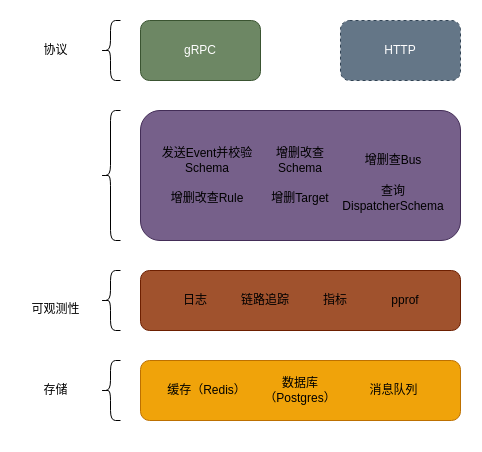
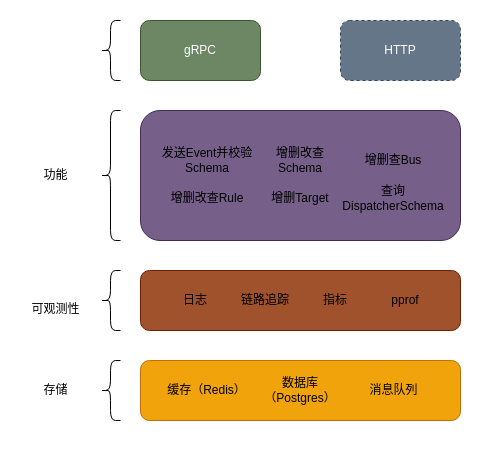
  <mxCell id="0" />
  <mxCell id="1" parent="0" />
  <mxCell id="2" value="" style="shape=table;startSize=0;container=1;collapsible=0;childLayout=tableLayout;fontSize=11;fillColor=none;strokeColor=none;" parent="1" vertex="1"><mxGeometry x="360" y="370" width="60" height="60" as="geometry" /></mxCell>
  <mxCell id="3" value="gRPC" style="rounded=1;whiteSpace=wrap;html=1;fillColor=#6d8764;fontColor=#ffffff;strokeColor=#3A5431;" parent="1" vertex="1"><mxGeometry x="140" y="20" width="120" height="60" as="geometry" /></mxCell>
  <mxCell id="4" value="HTTP" style="rounded=1;whiteSpace=wrap;html=1;fillColor=#647687;fontColor=#ffffff;strokeColor=#314354;dashed=1;" parent="1" vertex="1"><mxGeometry x="340" y="20" width="120" height="60" as="geometry" /></mxCell>
  <mxCell id="5" value="" style="rounded=1;whiteSpace=wrap;html=1;fillColor=#76608a;fontColor=#ffffff;strokeColor=#432D57;" parent="1" vertex="1"><mxGeometry x="140" y="110" width="320" height="130" as="geometry" /></mxCell>
  <mxCell id="6" value="" style="childLayout=tableLayout;recursiveResize=0;shadow=0;fillColor=none;strokeColor=none;" parent="1" vertex="1"><mxGeometry x="160" y="140" width="280" height="76" as="geometry" /></mxCell>
  <mxCell id="7" value="" style="shape=tableRow;horizontal=0;startSize=0;swimlaneHead=0;swimlaneBody=0;top=0;left=0;bottom=0;right=0;dropTarget=0;collapsible=0;recursiveResize=0;expand=0;fontStyle=0;fillColor=none;" parent="6" vertex="1"><mxGeometry width="280" height="40" as="geometry" /></mxCell>
  <mxCell id="8" value="发送Event并校验Schema" style="connectable=0;recursiveResize=0;strokeColor=none;fillColor=none;align=center;whiteSpace=wrap;html=1;" parent="7" vertex="1"><mxGeometry width="94" height="40" as="geometry"><mxRectangle width="94" height="40" as="alternateBounds" /></mxGeometry></mxCell>
  <mxCell id="9" value="增删改查Schema" style="connectable=0;recursiveResize=0;strokeColor=none;fillColor=none;align=center;whiteSpace=wrap;html=1;" parent="7" vertex="1"><mxGeometry x="94" width="92" height="40" as="geometry"><mxRectangle width="92" height="40" as="alternateBounds" /></mxGeometry></mxCell>
  <mxCell id="10" value="增删查Bus" style="connectable=0;recursiveResize=0;strokeColor=none;fillColor=none;align=center;whiteSpace=wrap;html=1;" parent="7" vertex="1"><mxGeometry x="186" width="94" height="40" as="geometry"><mxRectangle width="94" height="40" as="alternateBounds" /></mxGeometry></mxCell>
  <mxCell id="11" style="shape=tableRow;horizontal=0;startSize=0;swimlaneHead=0;swimlaneBody=0;top=0;left=0;bottom=0;right=0;dropTarget=0;collapsible=0;recursiveResize=0;expand=0;fontStyle=0;fillColor=none;" parent="6" vertex="1"><mxGeometry y="40" width="280" height="36" as="geometry" /></mxCell>
  <mxCell id="12" value="增删改查Rule" style="connectable=0;recursiveResize=0;strokeColor=none;fillColor=none;align=center;whiteSpace=wrap;html=1;" parent="11" vertex="1"><mxGeometry width="94" height="36" as="geometry"><mxRectangle width="94" height="36" as="alternateBounds" /></mxGeometry></mxCell>
  <mxCell id="13" value="增删Target" style="connectable=0;recursiveResize=0;strokeColor=none;fillColor=none;align=center;whiteSpace=wrap;html=1;" parent="11" vertex="1"><mxGeometry x="94" width="92" height="36" as="geometry"><mxRectangle width="92" height="36" as="alternateBounds" /></mxGeometry></mxCell>
  <mxCell id="14" value="查询DispatcherSchema" style="connectable=0;recursiveResize=0;strokeColor=none;fillColor=none;align=center;whiteSpace=wrap;html=1;" parent="11" vertex="1"><mxGeometry x="186" width="94" height="36" as="geometry"><mxRectangle width="94" height="36" as="alternateBounds" /></mxGeometry></mxCell>
  <mxCell id="15" value="" style="rounded=1;whiteSpace=wrap;html=1;fillColor=#a0522d;fontColor=#ffffff;strokeColor=#6D1F00;" parent="1" vertex="1"><mxGeometry x="140" y="270" width="320" height="60" as="geometry" /></mxCell>
  <mxCell id="16" value="" style="childLayout=tableLayout;recursiveResize=0;shadow=0;fillColor=none;strokeColor=none;" parent="1" vertex="1"><mxGeometry x="160" y="276.5" width="280" height="47" as="geometry" /></mxCell>
  <mxCell id="17" value="" style="shape=tableRow;horizontal=0;startSize=0;swimlaneHead=0;swimlaneBody=0;top=0;left=0;bottom=0;right=0;dropTarget=0;collapsible=0;recursiveResize=0;expand=0;fontStyle=0;fillColor=none;" parent="16" vertex="1"><mxGeometry width="280" height="47" as="geometry" /></mxCell>
  <mxCell id="18" value="日志" style="connectable=0;recursiveResize=0;strokeColor=none;fillColor=none;align=center;whiteSpace=wrap;html=1;" parent="17" vertex="1"><mxGeometry width="70" height="47" as="geometry"><mxRectangle width="70" height="47" as="alternateBounds" /></mxGeometry></mxCell>
  <mxCell id="19" value="链路追踪" style="connectable=0;recursiveResize=0;strokeColor=none;fillColor=none;align=center;whiteSpace=wrap;html=1;" parent="17" vertex="1"><mxGeometry x="70" width="70" height="47" as="geometry"><mxRectangle width="70" height="47" as="alternateBounds" /></mxGeometry></mxCell>
  <mxCell id="20" value="指标" style="connectable=0;recursiveResize=0;strokeColor=none;fillColor=none;align=center;whiteSpace=wrap;html=1;" parent="17" vertex="1"><mxGeometry x="140" width="70" height="47" as="geometry"><mxRectangle width="70" height="47" as="alternateBounds" /></mxGeometry></mxCell>
  <mxCell id="21" value="pprof" style="connectable=0;recursiveResize=0;strokeColor=none;fillColor=none;align=center;whiteSpace=wrap;html=1;" parent="17" vertex="1"><mxGeometry x="210" width="70" height="47" as="geometry"><mxRectangle width="70" height="47" as="alternateBounds" /></mxGeometry></mxCell>
  <mxCell id="22" value="" style="rounded=1;whiteSpace=wrap;html=1;fillColor=#f0a30a;fontColor=#000000;strokeColor=#BD7000;" parent="1" vertex="1"><mxGeometry x="140" y="360" width="320" height="60" as="geometry" /></mxCell>
  <mxCell id="23" value="" style="childLayout=tableLayout;recursiveResize=0;shadow=0;fillColor=none;strokeColor=none;" parent="1" vertex="1"><mxGeometry x="160" y="366.5" width="280" height="47" as="geometry" /></mxCell>
  <mxCell id="24" value="" style="shape=tableRow;horizontal=0;startSize=0;swimlaneHead=0;swimlaneBody=0;top=0;left=0;bottom=0;right=0;dropTarget=0;collapsible=0;recursiveResize=0;expand=0;fontStyle=0;fillColor=none;" parent="23" vertex="1"><mxGeometry width="280" height="47" as="geometry" /></mxCell>
  <mxCell id="25" value="缓存（Redis）" style="connectable=0;recursiveResize=0;strokeColor=none;fillColor=none;align=center;whiteSpace=wrap;html=1;" parent="24" vertex="1"><mxGeometry width="93" height="47" as="geometry"><mxRectangle width="93" height="47" as="alternateBounds" /></mxGeometry></mxCell>
  <mxCell id="26" value="数据库（Postgres）" style="connectable=0;recursiveResize=0;strokeColor=none;fillColor=none;align=center;whiteSpace=wrap;html=1;" parent="24" vertex="1"><mxGeometry x="93" width="94" height="47" as="geometry"><mxRectangle width="94" height="47" as="alternateBounds" /></mxGeometry></mxCell>
  <mxCell id="27" value="消息队列" style="connectable=0;recursiveResize=0;strokeColor=none;fillColor=none;align=center;whiteSpace=wrap;html=1;" parent="24" vertex="1"><mxGeometry x="187" width="93" height="47" as="geometry"><mxRectangle width="93" height="47" as="alternateBounds" /></mxGeometry></mxCell>
  <mxCell id="28" value="" style="shape=curlyBracket;whiteSpace=wrap;html=1;rounded=1;labelPosition=left;verticalLabelPosition=middle;align=right;verticalAlign=middle;" parent="1" vertex="1"><mxGeometry x="100" y="20" width="20" height="60" as="geometry" /></mxCell>
  <mxCell id="29" value="" style="shape=curlyBracket;whiteSpace=wrap;html=1;rounded=1;labelPosition=left;verticalLabelPosition=middle;align=right;verticalAlign=middle;" parent="1" vertex="1"><mxGeometry x="100" y="110" width="20" height="130" as="geometry" /></mxCell>
  <mxCell id="30" value="" style="shape=curlyBracket;whiteSpace=wrap;html=1;rounded=1;labelPosition=left;verticalLabelPosition=middle;align=right;verticalAlign=middle;" parent="1" vertex="1"><mxGeometry x="100" y="270" width="20" height="60" as="geometry" /></mxCell>
  <mxCell id="31" value="" style="shape=curlyBracket;whiteSpace=wrap;html=1;rounded=1;labelPosition=left;verticalLabelPosition=middle;align=right;verticalAlign=middle;" parent="1" vertex="1"><mxGeometry x="100" y="360" width="20" height="60" as="geometry" /></mxCell>
- <mxCell id="32" value="协议" style="text;html=1;align=center;verticalAlign=middle;resizable=0;points=[];autosize=1;strokeColor=none;fillColor=none;" parent="1" vertex="1"><mxGeometry x="30" y="35" width="50" height="30" as="geometry" /></mxCell>
+ <mxCell id="33" value="功能" style="text;html=1;align=center;verticalAlign=middle;resizable=0;points=[];autosize=1;strokeColor=none;fillColor=none;" parent="1" vertex="1"><mxGeometry x="30" y="160" width="50" height="30" as="geometry" /></mxCell>
  <mxCell id="34" value="可观测性" style="text;html=1;align=center;verticalAlign=middle;resizable=0;points=[];autosize=1;strokeColor=none;fillColor=none;" parent="1" vertex="1"><mxGeometry x="20" y="293.5" width="70" height="30" as="geometry" /></mxCell>
  <mxCell id="35" value="存储" style="text;html=1;align=center;verticalAlign=middle;resizable=0;points=[];autosize=1;strokeColor=none;fillColor=none;" parent="1" vertex="1"><mxGeometry x="30" y="375" width="50" height="30" as="geometry" /></mxCell>
